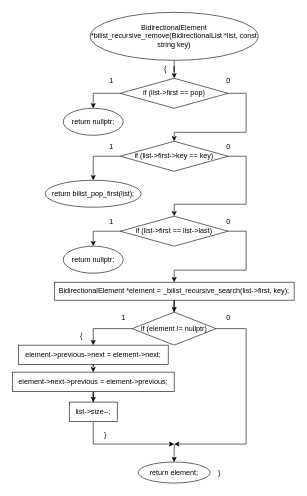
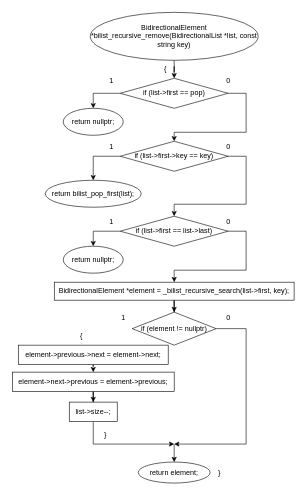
  <mxCell id="0" />
  <mxCell id="1" parent="0" />
  <mxCell id="2" value="" style="edgeStyle=orthogonalEdgeStyle;rounded=0;orthogonalLoop=1;jettySize=auto;html=1;" parent="1" source="3" target="6" edge="1"><mxGeometry relative="1" as="geometry" /></mxCell>
  <mxCell id="3" value="&lt;div&gt;BidirectionalElement *bilist_recursive_remove(BidirectionalList *list, const string key)&lt;/div&gt;" style="ellipse;whiteSpace=wrap;html=1;" parent="1" vertex="1"><mxGeometry x="150" y="20" width="280" height="80" as="geometry" /></mxCell>
  <mxCell id="4" value="" style="edgeStyle=orthogonalEdgeStyle;rounded=0;orthogonalLoop=1;jettySize=auto;html=1;exitX=0;exitY=0.5;exitDx=0;exitDy=0;entryX=0.5;entryY=0;entryDx=0;entryDy=0;" parent="1" source="6" target="8" edge="1"><mxGeometry relative="1" as="geometry"><Array as="points"><mxPoint x="155" y="155" /></Array></mxGeometry></mxCell>
  <mxCell id="5" value="" style="edgeStyle=orthogonalEdgeStyle;rounded=0;orthogonalLoop=1;jettySize=auto;html=1;entryX=0.5;entryY=0;entryDx=0;entryDy=0;exitX=1;exitY=0.5;exitDx=0;exitDy=0;" parent="1" source="6" target="12" edge="1"><mxGeometry relative="1" as="geometry"><Array as="points"><mxPoint x="410" y="155" /><mxPoint x="410" y="220" /><mxPoint x="290" y="220" /></Array></mxGeometry></mxCell>
  <mxCell id="6" value="if (list-&amp;gt;first == pop)" style="rhombus;whiteSpace=wrap;html=1;" parent="1" vertex="1"><mxGeometry x="200" y="130" width="180" height="50" as="geometry" /></mxCell>
  <mxCell id="7" value="{" style="text;html=1;align=center;verticalAlign=middle;resizable=0;points=[];autosize=1;strokeColor=none;fillColor=none;" parent="1" vertex="1"><mxGeometry x="260" y="100" width="30" height="30" as="geometry" /></mxCell>
  <mxCell id="8" value="return nullptr;" style="ellipse;whiteSpace=wrap;html=1;" parent="1" vertex="1"><mxGeometry x="105" y="180" width="100" height="45" as="geometry" /></mxCell>
  <mxCell id="9" value="1" style="text;html=1;align=center;verticalAlign=middle;resizable=0;points=[];autosize=1;strokeColor=none;fillColor=none;" parent="1" vertex="1"><mxGeometry x="170" y="120" width="30" height="30" as="geometry" /></mxCell>
  <mxCell id="10" value="" style="edgeStyle=orthogonalEdgeStyle;rounded=0;orthogonalLoop=1;jettySize=auto;html=1;entryX=0.5;entryY=0;entryDx=0;entryDy=0;exitX=1;exitY=0.5;exitDx=0;exitDy=0;" parent="1" source="12" target="15" edge="1"><mxGeometry relative="1" as="geometry"><Array as="points"><mxPoint x="410" y="260" /><mxPoint x="410" y="340" /><mxPoint x="290" y="340" /></Array></mxGeometry></mxCell>
  <mxCell id="11" value="" style="edgeStyle=orthogonalEdgeStyle;rounded=0;orthogonalLoop=1;jettySize=auto;html=1;exitX=0;exitY=0.5;exitDx=0;exitDy=0;entryX=0.5;entryY=0;entryDx=0;entryDy=0;" parent="1" source="12" target="16" edge="1"><mxGeometry relative="1" as="geometry" /></mxCell>
  <mxCell id="12" value="if (list-&amp;gt;first-&amp;gt;key == key)" style="rhombus;whiteSpace=wrap;html=1;" parent="1" vertex="1"><mxGeometry x="200" y="235" width="180" height="50" as="geometry" /></mxCell>
  <mxCell id="13" value="" style="edgeStyle=orthogonalEdgeStyle;rounded=0;orthogonalLoop=1;jettySize=auto;html=1;exitX=0;exitY=0.5;exitDx=0;exitDy=0;entryX=0.5;entryY=0;entryDx=0;entryDy=0;" parent="1" source="15" target="20" edge="1"><mxGeometry relative="1" as="geometry" /></mxCell>
  <mxCell id="14" value="" style="edgeStyle=orthogonalEdgeStyle;rounded=0;orthogonalLoop=1;jettySize=auto;html=1;entryX=0.5;entryY=0;entryDx=0;entryDy=0;exitX=1;exitY=0.5;exitDx=0;exitDy=0;" parent="1" source="15" target="22" edge="1"><mxGeometry relative="1" as="geometry"><Array as="points"><mxPoint x="410" y="385" /><mxPoint x="410" y="450" /><mxPoint x="290" y="450" /></Array></mxGeometry></mxCell>
  <mxCell id="15" value="if (list-&amp;gt;first == list-&amp;gt;last)" style="rhombus;whiteSpace=wrap;html=1;" parent="1" vertex="1"><mxGeometry x="200" y="360" width="180" height="50" as="geometry" /></mxCell>
  <mxCell id="16" value="return bilist_pop_first(list);" style="ellipse;whiteSpace=wrap;html=1;" parent="1" vertex="1"><mxGeometry x="75" y="300" width="160" height="45" as="geometry" /></mxCell>
  <mxCell id="17" value="0" style="text;html=1;align=center;verticalAlign=middle;resizable=0;points=[];autosize=1;strokeColor=none;fillColor=none;" parent="1" vertex="1"><mxGeometry x="365" y="230" width="30" height="30" as="geometry" /></mxCell>
  <mxCell id="18" value="0" style="text;html=1;align=center;verticalAlign=middle;resizable=0;points=[];autosize=1;strokeColor=none;fillColor=none;" parent="1" vertex="1"><mxGeometry x="365" y="120" width="30" height="30" as="geometry" /></mxCell>
  <mxCell id="19" value="1" style="text;html=1;align=center;verticalAlign=middle;resizable=0;points=[];autosize=1;strokeColor=none;fillColor=none;" parent="1" vertex="1"><mxGeometry x="170" y="230" width="30" height="30" as="geometry" /></mxCell>
  <mxCell id="20" value="return nullptr;" style="ellipse;whiteSpace=wrap;html=1;" parent="1" vertex="1"><mxGeometry x="105" y="410" width="100" height="45" as="geometry" /></mxCell>
  <mxCell id="21" value="" style="edgeStyle=orthogonalEdgeStyle;rounded=0;orthogonalLoop=1;jettySize=auto;html=1;" parent="1" source="22" target="27" edge="1"><mxGeometry relative="1" as="geometry" /></mxCell>
  <mxCell id="22" value="BidirectionalElement *element = _bilist_recursive_search(list-&amp;gt;first, key);" style="whiteSpace=wrap;html=1;" parent="1" vertex="1"><mxGeometry x="90" y="470" width="400" height="30" as="geometry" /></mxCell>
  <mxCell id="23" value="0" style="text;html=1;align=center;verticalAlign=middle;resizable=0;points=[];autosize=1;strokeColor=none;fillColor=none;" parent="1" vertex="1"><mxGeometry x="365" y="355" width="30" height="30" as="geometry" /></mxCell>
  <mxCell id="24" value="1" style="text;html=1;align=center;verticalAlign=middle;resizable=0;points=[];autosize=1;strokeColor=none;fillColor=none;" parent="1" vertex="1"><mxGeometry x="170" y="355" width="30" height="30" as="geometry" /></mxCell>
- <mxCell id="25" value="" style="edgeStyle=orthogonalEdgeStyle;rounded=0;orthogonalLoop=1;jettySize=auto;html=1;exitX=0;exitY=0.5;exitDx=0;exitDy=0;entryX=0.5;entryY=0;entryDx=0;entryDy=0;" edge="1" parent="1" source="27" target="33"><mxGeometry relative="1" as="geometry" /></mxCell>
  <mxCell id="26" style="edgeStyle=orthogonalEdgeStyle;rounded=0;orthogonalLoop=1;jettySize=auto;html=1;" edge="1" parent="1" source="27"><mxGeometry relative="1" as="geometry"><mxPoint x="290" y="740" as="targetPoint" /><Array as="points"><mxPoint x="410" y="548" /><mxPoint x="410" y="740" /></Array></mxGeometry></mxCell>
  <mxCell id="27" value="if (element != nullptr)" style="rhombus;whiteSpace=wrap;html=1;" parent="1" vertex="1"><mxGeometry x="220" y="520" width="140" height="55" as="geometry" /></mxCell>
  <mxCell id="28" value="1" style="text;html=1;align=center;verticalAlign=middle;resizable=0;points=[];autosize=1;strokeColor=none;fillColor=none;" parent="1" vertex="1"><mxGeometry x="190" y="515" width="30" height="30" as="geometry" /></mxCell>
  <mxCell id="29" value="0" style="text;html=1;align=center;verticalAlign=middle;resizable=0;points=[];autosize=1;strokeColor=none;fillColor=none;" parent="1" vertex="1"><mxGeometry x="365" y="515" width="30" height="30" as="geometry" /></mxCell>
  <mxCell id="30" value="return element;" style="ellipse;whiteSpace=wrap;html=1;" parent="1" vertex="1"><mxGeometry x="230" y="770" width="120" height="35" as="geometry" /></mxCell>
  <mxCell id="31" value="}" style="text;html=1;align=center;verticalAlign=middle;resizable=0;points=[];autosize=1;strokeColor=none;fillColor=none;" parent="1" vertex="1"><mxGeometry x="350" y="772.5" width="30" height="30" as="geometry" /></mxCell>
  <mxCell id="32" value="" style="edgeStyle=orthogonalEdgeStyle;rounded=0;orthogonalLoop=1;jettySize=auto;html=1;dashed=1;" edge="1" parent="1" source="33" target="35"><mxGeometry relative="1" as="geometry" /></mxCell>
  <mxCell id="33" value="element-&amp;gt;previous-&amp;gt;next = element-&amp;gt;next;" style="whiteSpace=wrap;html=1;" vertex="1" parent="1"><mxGeometry x="30" y="575" width="250" height="32.5" as="geometry" /></mxCell>
  <mxCell id="34" value="" style="edgeStyle=orthogonalEdgeStyle;rounded=0;orthogonalLoop=1;jettySize=auto;html=1;" edge="1" parent="1" source="35" target="37"><mxGeometry relative="1" as="geometry" /></mxCell>
  <mxCell id="35" value="element-&amp;gt;next-&amp;gt;previous = element-&amp;gt;previous;" style="whiteSpace=wrap;html=1;" vertex="1" parent="1"><mxGeometry x="20" y="620" width="270" height="32.5" as="geometry" /></mxCell>
  <mxCell id="36" style="edgeStyle=orthogonalEdgeStyle;rounded=0;orthogonalLoop=1;jettySize=auto;html=1;" edge="1" parent="1" source="37"><mxGeometry relative="1" as="geometry"><mxPoint x="290" y="740" as="targetPoint" /><Array as="points"><mxPoint x="155" y="740" /></Array></mxGeometry></mxCell>
  <mxCell id="37" value="list-&amp;gt;size--;" style="whiteSpace=wrap;html=1;" vertex="1" parent="1"><mxGeometry x="115" y="670" width="80" height="32.5" as="geometry" /></mxCell>
  <mxCell id="38" value="{" style="text;html=1;align=center;verticalAlign=middle;resizable=0;points=[];autosize=1;strokeColor=none;fillColor=none;" vertex="1" parent="1"><mxGeometry x="120" y="545" width="30" height="30" as="geometry" /></mxCell>
  <mxCell id="39" value="" style="endArrow=classic;html=1;rounded=0;entryX=0.5;entryY=0;entryDx=0;entryDy=0;" edge="1" parent="1" target="30"><mxGeometry width="50" height="50" relative="1" as="geometry"><mxPoint x="290" y="740" as="sourcePoint" /><mxPoint x="290" y="750" as="targetPoint" /></mxGeometry></mxCell>
  <mxCell id="40" value="}" style="text;html=1;align=center;verticalAlign=middle;resizable=0;points=[];autosize=1;strokeColor=none;fillColor=none;" vertex="1" parent="1"><mxGeometry x="160" y="710" width="30" height="30" as="geometry" /></mxCell>
